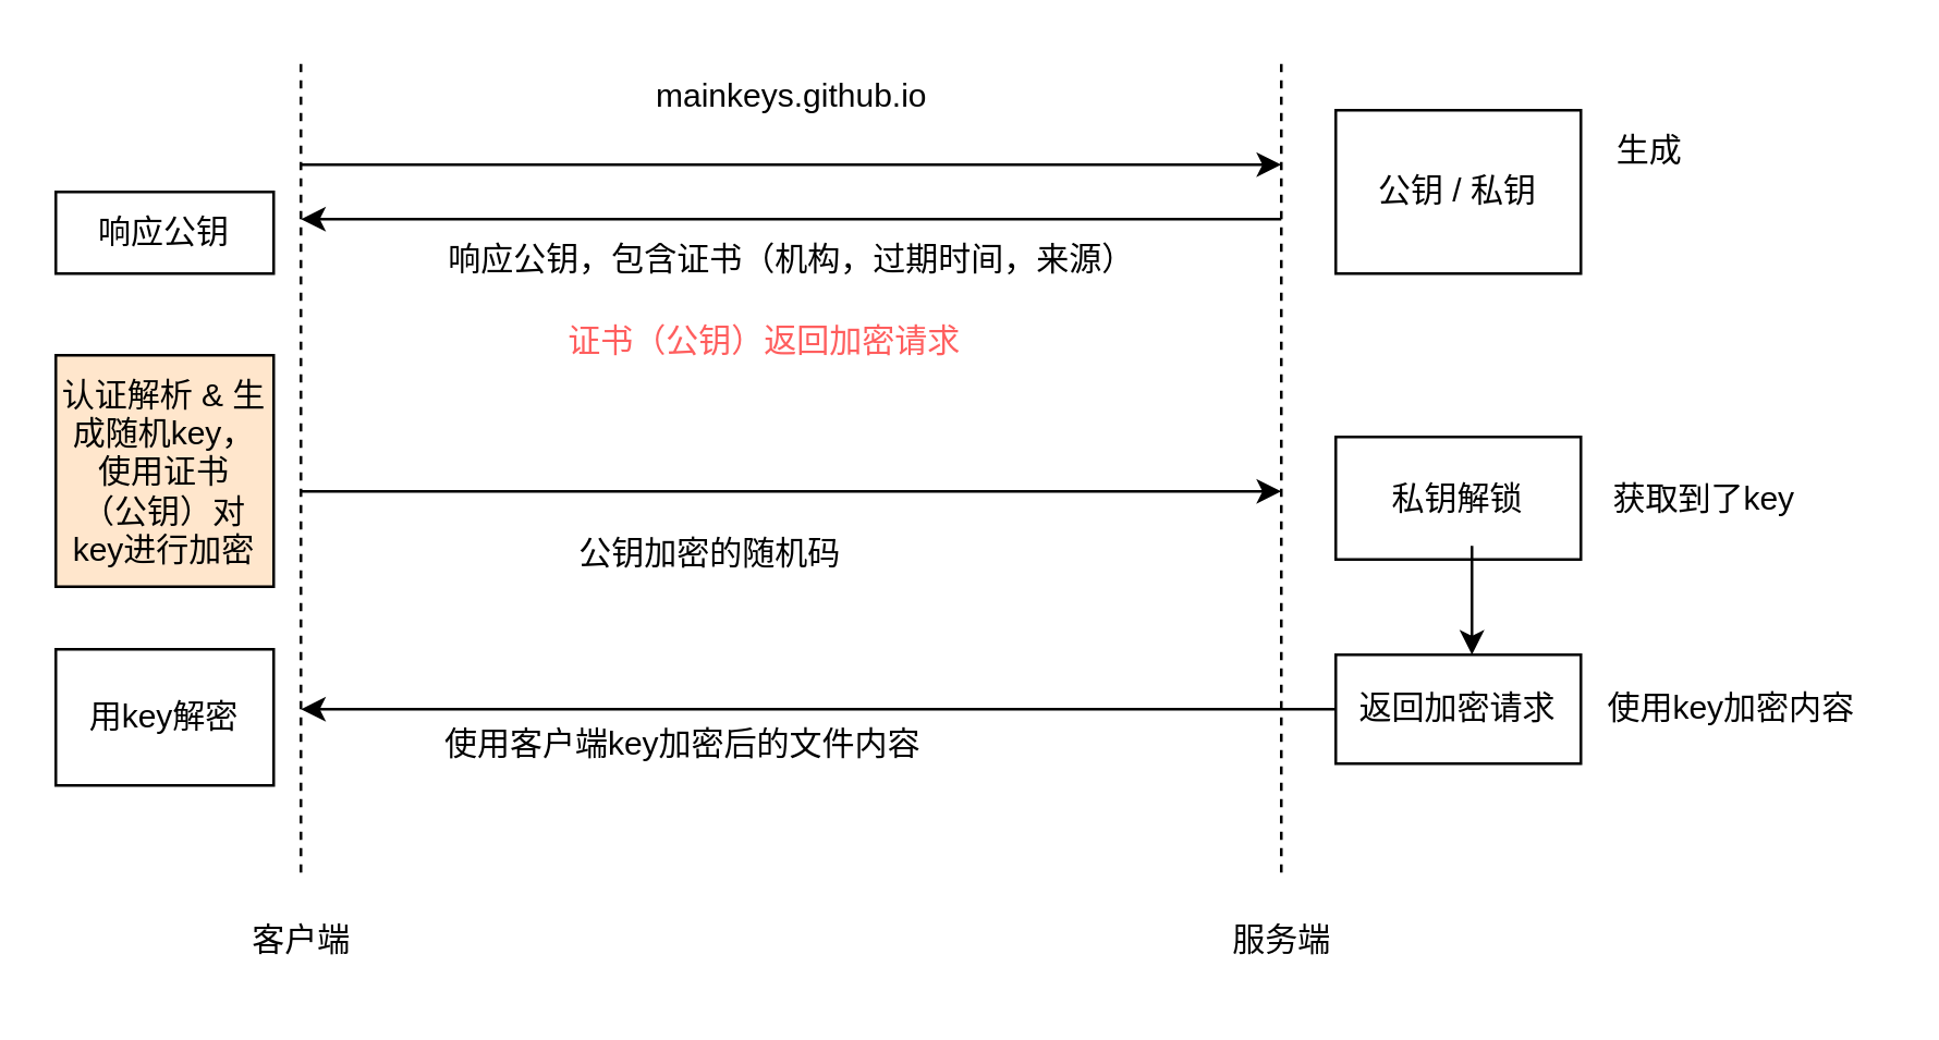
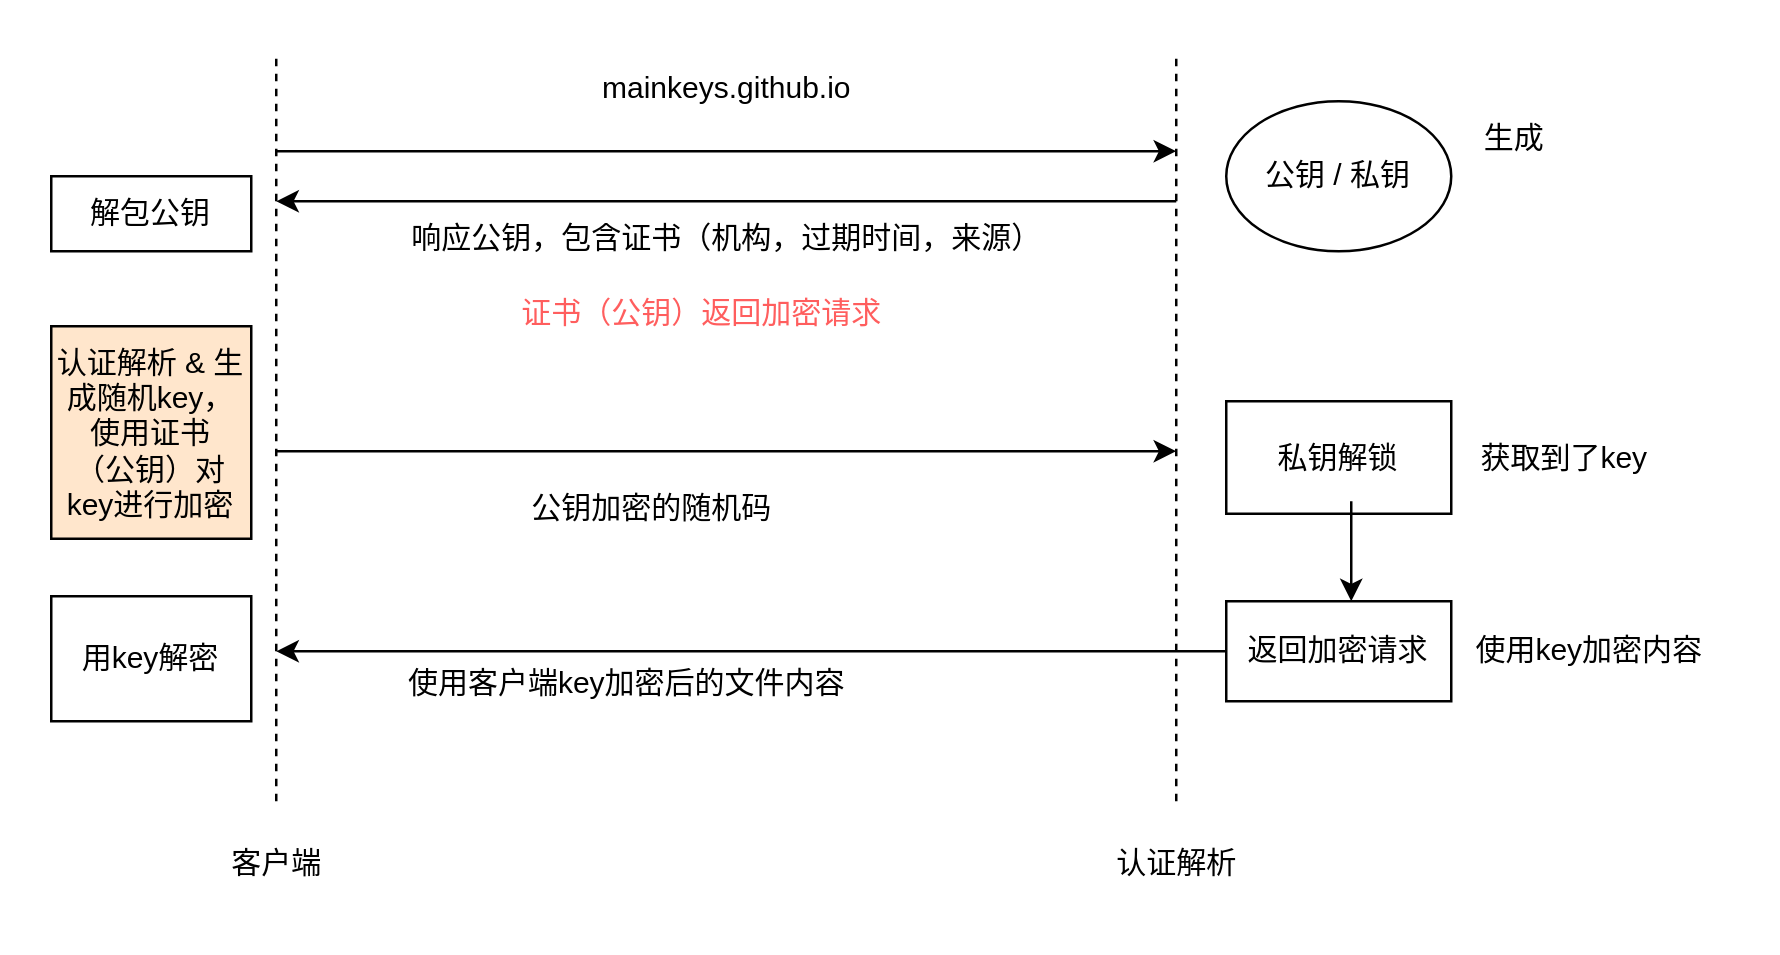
  <mxCell id="0" />
  <mxCell id="1" parent="0" />
  <mxCell id="2" value="" style="endArrow=none;dashed=1;html=1;rounded=0;" edge="1" parent="1"><mxGeometry width="50" height="50" relative="1" as="geometry"><mxPoint x="110" y="320" as="sourcePoint" /><mxPoint x="110" y="20" as="targetPoint" /></mxGeometry></mxCell>
  <mxCell id="3" value="" style="endArrow=none;dashed=1;html=1;rounded=0;" edge="1" parent="1"><mxGeometry width="50" height="50" relative="1" as="geometry"><mxPoint x="470" y="320" as="sourcePoint" /><mxPoint x="470" y="20" as="targetPoint" /></mxGeometry></mxCell>
  <mxCell id="4" value="客户端" style="text;html=1;align=center;verticalAlign=middle;resizable=0;points=[];autosize=1;strokeColor=none;fillColor=none;" vertex="1" parent="1"><mxGeometry x="80" y="330" width="60" height="30" as="geometry" /></mxCell>
- <mxCell id="5" value="服务端" style="text;html=1;align=center;verticalAlign=middle;resizable=0;points=[];autosize=1;strokeColor=none;fillColor=none;" vertex="1" parent="1"><mxGeometry x="440" y="330" width="60" height="30" as="geometry" /></mxCell>
+ <mxCell id="5" value="认证解析" style="text;html=1;align=center;verticalAlign=middle;resizable=0;points=[];autosize=1;strokeColor=none;fillColor=none;" vertex="1" parent="1"><mxGeometry x="440" y="330" width="60" height="30" as="geometry" /></mxCell>
  <mxCell id="6" value="mainkeys.github.io" style="text;html=1;align=center;verticalAlign=middle;resizable=0;points=[];autosize=1;strokeColor=none;fillColor=none;" vertex="1" parent="1"><mxGeometry x="230" y="20" width="120" height="30" as="geometry" /></mxCell>
  <mxCell id="7" value="" style="endArrow=classic;html=1;rounded=0;" edge="1" parent="1"><mxGeometry width="50" height="50" relative="1" as="geometry"><mxPoint x="110" y="60" as="sourcePoint" /><mxPoint x="470" y="60" as="targetPoint" /></mxGeometry></mxCell>
- <mxCell id="8" value="公钥 / 私钥" style="whiteSpace=wrap;html=1;" vertex="1" parent="1"><mxGeometry x="490" y="40" width="90" height="60" as="geometry" /></mxCell>
+ <mxCell id="8" value="公钥 / 私钥" style="ellipse;whiteSpace=wrap;html=1;" vertex="1" parent="1"><mxGeometry x="490" y="40" width="90" height="60" as="geometry" /></mxCell>
  <mxCell id="9" value="" style="endArrow=classic;html=1;rounded=0;" edge="1" parent="1"><mxGeometry width="50" height="50" relative="1" as="geometry"><mxPoint x="470" y="80" as="sourcePoint" /><mxPoint x="110" y="80" as="targetPoint" /></mxGeometry></mxCell>
  <mxCell id="10" value="生成" style="text;html=1;align=center;verticalAlign=middle;resizable=0;points=[];autosize=1;strokeColor=none;fillColor=none;" vertex="1" parent="1"><mxGeometry x="580" y="40" width="50" height="30" as="geometry" /></mxCell>
  <mxCell id="11" value="响应公钥，包含证书（机构，过期时间，来源）" style="text;html=1;align=center;verticalAlign=middle;resizable=0;points=[];autosize=1;strokeColor=none;fillColor=none;" vertex="1" parent="1"><mxGeometry x="150" y="80" width="280" height="30" as="geometry" /></mxCell>
- <mxCell id="12" value="响应公钥" style="whiteSpace=wrap;html=1;" vertex="1" parent="1"><mxGeometry x="20" y="70" width="80" height="30" as="geometry" /></mxCell>
+ <mxCell id="12" value="解包公钥" style="whiteSpace=wrap;html=1;" vertex="1" parent="1"><mxGeometry x="20" y="70" width="80" height="30" as="geometry" /></mxCell>
  <mxCell id="13" value="认证解析 &amp;amp; 生成随机key，使用&lt;span style=&quot;text-wrap: nowrap;&quot;&gt;证书&lt;/span&gt;&lt;font style=&quot;text-wrap: nowrap;&quot;&gt;（公钥）&lt;/font&gt;对key进行加密" style="whiteSpace=wrap;html=1;fillColor=#ffe6cc;" vertex="1" parent="1"><mxGeometry x="20" y="130" width="80" height="85" as="geometry" /></mxCell>
  <mxCell id="14" value="&lt;span style=&quot;color: rgb(255, 94, 94);&quot;&gt;证书&lt;/span&gt;&lt;font color=&quot;#ff5e5e&quot;&gt;（公钥）返回加密请求&lt;/font&gt;" style="text;html=1;align=center;verticalAlign=middle;resizable=0;points=[];autosize=1;strokeColor=none;fillColor=none;" vertex="1" parent="1"><mxGeometry x="180" y="110" width="200" height="30" as="geometry" /></mxCell>
  <mxCell id="15" value="" style="endArrow=classic;html=1;rounded=0;" edge="1" parent="1"><mxGeometry width="50" height="50" relative="1" as="geometry"><mxPoint x="110" y="180" as="sourcePoint" /><mxPoint x="470" y="180" as="targetPoint" /></mxGeometry></mxCell>
  <mxCell id="16" value="公钥加密的随机码" style="text;html=1;align=center;verticalAlign=middle;resizable=0;points=[];autosize=1;strokeColor=none;fillColor=none;" vertex="1" parent="1"><mxGeometry x="200" y="188" width="120" height="30" as="geometry" /></mxCell>
  <mxCell id="17" value="&lt;span style=&quot;text-wrap: nowrap;&quot;&gt;私钥解锁&lt;/span&gt;" style="whiteSpace=wrap;html=1;" vertex="1" parent="1"><mxGeometry x="490" y="160" width="90" height="45" as="geometry" /></mxCell>
  <mxCell id="18" value="获取到了key" style="text;html=1;align=center;verticalAlign=middle;resizable=0;points=[];autosize=1;strokeColor=none;fillColor=none;" vertex="1" parent="1"><mxGeometry x="580" y="167.5" width="90" height="30" as="geometry" /></mxCell>
  <mxCell id="19" value="" style="endArrow=classic;html=1;rounded=0;" edge="1" parent="1"><mxGeometry width="50" height="50" relative="1" as="geometry"><mxPoint x="540" y="200" as="sourcePoint" /><mxPoint x="540" y="240" as="targetPoint" /></mxGeometry></mxCell>
  <mxCell id="20" value="返回加密请求" style="whiteSpace=wrap;html=1;" vertex="1" parent="1"><mxGeometry x="490" y="240" width="90" height="40" as="geometry" /></mxCell>
  <mxCell id="21" value="" style="endArrow=classic;html=1;rounded=0;" edge="1" parent="1"><mxGeometry width="50" height="50" relative="1" as="geometry"><mxPoint x="490" y="260" as="sourcePoint" /><mxPoint x="110" y="260" as="targetPoint" /></mxGeometry></mxCell>
  <mxCell id="22" value="使用key加密内容" style="text;html=1;align=center;verticalAlign=middle;resizable=0;points=[];autosize=1;strokeColor=none;fillColor=none;" vertex="1" parent="1"><mxGeometry x="580" y="245" width="110" height="30" as="geometry" /></mxCell>
  <mxCell id="23" value="使用客户端key加密后的文件内容" style="text;html=1;align=center;verticalAlign=middle;resizable=0;points=[];autosize=1;strokeColor=none;fillColor=none;" vertex="1" parent="1"><mxGeometry x="150" y="258" width="200" height="30" as="geometry" /></mxCell>
  <mxCell id="24" value="&lt;span style=&quot;text-wrap: nowrap;&quot;&gt;用key解密&lt;/span&gt;" style="whiteSpace=wrap;html=1;" vertex="1" parent="1"><mxGeometry x="20" y="238" width="80" height="50" as="geometry" /></mxCell>
